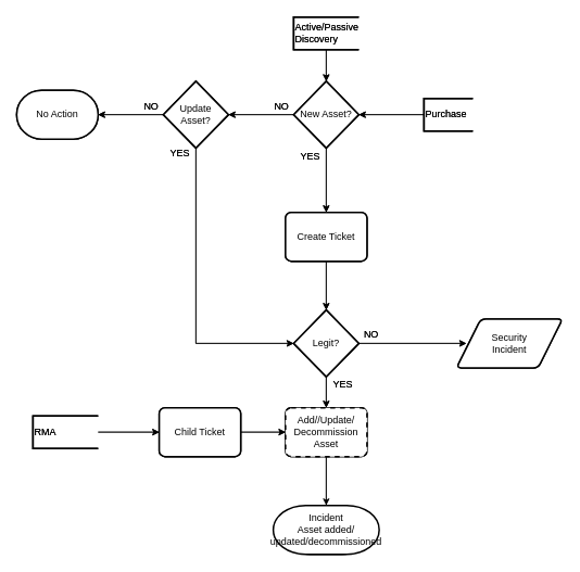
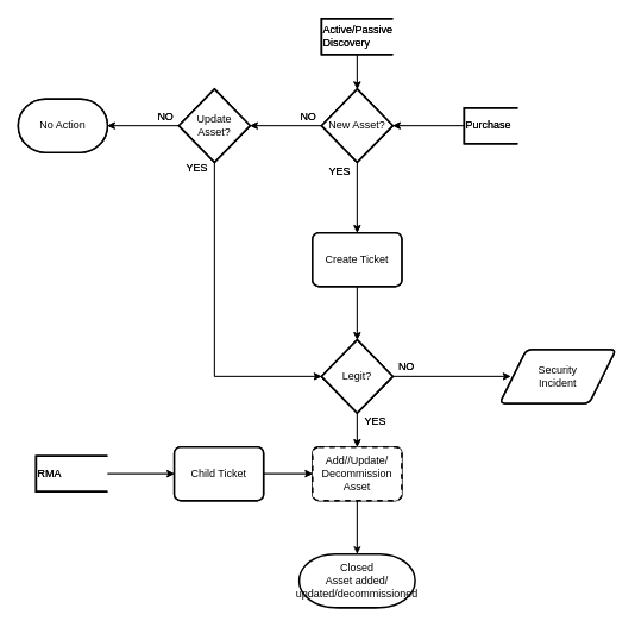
  <mxCell id="0" />
  <mxCell id="1" parent="0" />
  <mxCell id="2" style="edgeStyle=orthogonalEdgeStyle;rounded=0;orthogonalLoop=1;jettySize=auto;html=1;exitX=0.5;exitY=1;exitDx=0;exitDy=0;exitPerimeter=0;" edge="1" parent="1" target="4"><mxGeometry relative="1" as="geometry"><mxPoint x="420" y="310" as="sourcePoint" /></mxGeometry></mxCell>
  <mxCell id="3" style="edgeStyle=orthogonalEdgeStyle;rounded=0;html=1;exitX=0.5;exitY=1;entryX=0.5;entryY=0;entryPerimeter=0;jettySize=auto;orthogonalLoop=1;" edge="1" parent="1" source="4" target="22"><mxGeometry relative="1" as="geometry" /></mxCell>
  <mxCell id="4" value="Create Ticket" style="rounded=1;whiteSpace=wrap;html=1;absoluteArcSize=1;arcSize=14;strokeWidth=2;" vertex="1" parent="1"><mxGeometry x="350" y="260" width="100" height="60" as="geometry" /></mxCell>
  <mxCell id="5" value="Closed&lt;br&gt;Asset added/updated" style="strokeWidth=2;html=1;shape=mxgraph.flowchart.terminator;whiteSpace=wrap;" vertex="1" parent="1"><mxGeometry x="350" y="620" width="100" height="60" as="geometry" /></mxCell>
  <mxCell id="6" style="edgeStyle=orthogonalEdgeStyle;rounded=0;html=1;exitX=0.5;exitY=1;exitPerimeter=0;entryX=0.5;entryY=0;entryPerimeter=0;jettySize=auto;orthogonalLoop=1;" edge="1" parent="1" source="7" target="12"><mxGeometry relative="1" as="geometry" /></mxCell>
  <mxCell id="7" value="Active/Passive&lt;br&gt;Discovery" style="strokeWidth=2;html=1;shape=mxgraph.flowchart.annotation_1;align=left;pointerEvents=1;" vertex="1" parent="1"><mxGeometry x="360" y="20" width="80" height="40" as="geometry" /></mxCell>
  <mxCell id="8" style="edgeStyle=orthogonalEdgeStyle;rounded=0;html=1;exitX=0;exitY=0.5;exitPerimeter=0;entryX=1;entryY=0.5;entryPerimeter=0;jettySize=auto;orthogonalLoop=1;" edge="1" parent="1" source="9" target="12"><mxGeometry relative="1" as="geometry" /></mxCell>
  <mxCell id="9" value="Purchase" style="strokeWidth=2;html=1;shape=mxgraph.flowchart.annotation_1;align=left;pointerEvents=1;" vertex="1" parent="1"><mxGeometry x="520" y="120" width="60" height="40" as="geometry" /></mxCell>
  <mxCell id="10" value="" style="edgeStyle=orthogonalEdgeStyle;rounded=0;html=1;jettySize=auto;orthogonalLoop=1;" edge="1" parent="1" source="12" target="4"><mxGeometry relative="1" as="geometry" /></mxCell>
  <mxCell id="11" style="edgeStyle=orthogonalEdgeStyle;rounded=0;html=1;exitX=0;exitY=0.5;exitPerimeter=0;entryX=1;entryY=0.5;entryPerimeter=0;jettySize=auto;orthogonalLoop=1;" edge="1" parent="1" source="12" target="17"><mxGeometry relative="1" as="geometry" /></mxCell>
  <mxCell id="12" value="New Asset?" style="strokeWidth=2;html=1;shape=mxgraph.flowchart.decision;whiteSpace=wrap;" vertex="1" parent="1"><mxGeometry x="360" y="99" width="80" height="82" as="geometry" /></mxCell>
  <mxCell id="13" value="NO" style="text;html=1;align=center;verticalAlign=middle;resizable=0;points=[];autosize=1;" vertex="1" parent="1"><mxGeometry x="330" y="120" width="30" height="20" as="geometry" /></mxCell>
  <mxCell id="14" value="YES" style="text;html=1;align=center;verticalAlign=middle;resizable=0;points=[];autosize=1;" vertex="1" parent="1"><mxGeometry x="360" y="181" width="40" height="20" as="geometry" /></mxCell>
  <mxCell id="15" style="edgeStyle=orthogonalEdgeStyle;rounded=0;html=1;exitX=0.5;exitY=1;exitPerimeter=0;entryX=0;entryY=0.5;entryPerimeter=0;jettySize=auto;orthogonalLoop=1;" edge="1" parent="1" source="17" target="22"><mxGeometry relative="1" as="geometry" /></mxCell>
  <mxCell id="16" style="edgeStyle=orthogonalEdgeStyle;rounded=0;html=1;exitX=0;exitY=0.5;exitPerimeter=0;entryX=1;entryY=0.5;entryPerimeter=0;jettySize=auto;orthogonalLoop=1;" edge="1" parent="1" source="17" target="27"><mxGeometry relative="1" as="geometry" /></mxCell>
  <mxCell id="17" value="Update&lt;br&gt;Asset?" style="strokeWidth=2;html=1;shape=mxgraph.flowchart.decision;whiteSpace=wrap;" vertex="1" parent="1"><mxGeometry x="200" y="99" width="80" height="82" as="geometry" /></mxCell>
  <mxCell id="18" value="NO" style="text;html=1;align=center;verticalAlign=middle;resizable=0;points=[];autosize=1;" vertex="1" parent="1"><mxGeometry x="170" y="120" width="30" height="20" as="geometry" /></mxCell>
  <mxCell id="19" value="YES" style="text;html=1;align=center;verticalAlign=middle;resizable=0;points=[];autosize=1;" vertex="1" parent="1"><mxGeometry x="200" y="178" width="40" height="20" as="geometry" /></mxCell>
  <mxCell id="20" style="edgeStyle=orthogonalEdgeStyle;rounded=0;html=1;exitX=1;exitY=0.5;exitPerimeter=0;entryX=0.092;entryY=0.5;entryPerimeter=0;jettySize=auto;orthogonalLoop=1;" edge="1" parent="1" source="22" target="24"><mxGeometry relative="1" as="geometry" /></mxCell>
  <mxCell id="21" style="edgeStyle=orthogonalEdgeStyle;rounded=0;html=1;exitX=0.5;exitY=1;exitPerimeter=0;entryX=0.5;entryY=0;jettySize=auto;orthogonalLoop=1;" edge="1" parent="1" source="22" target="26"><mxGeometry relative="1" as="geometry" /></mxCell>
  <mxCell id="22" value="Legit?" style="strokeWidth=2;html=1;shape=mxgraph.flowchart.decision;whiteSpace=wrap;" vertex="1" parent="1"><mxGeometry x="360" y="380" width="80" height="82" as="geometry" /></mxCell>
  <mxCell id="23" value="YES" style="text;html=1;align=center;verticalAlign=middle;resizable=0;points=[];autosize=1;" vertex="1" parent="1"><mxGeometry x="400" y="462" width="40" height="20" as="geometry" /></mxCell>
  <mxCell id="24" value="Security&lt;br&gt;Incident" style="shape=parallelogram;html=1;strokeWidth=2;perimeter=parallelogramPerimeter;whiteSpace=wrap;rounded=1;arcSize=12;size=0.23;" vertex="1" parent="1"><mxGeometry x="560" y="391" width="130" height="60" as="geometry" /></mxCell>
  <mxCell id="25" style="edgeStyle=orthogonalEdgeStyle;rounded=0;html=1;exitX=0.5;exitY=1;entryX=0.5;entryY=0;entryPerimeter=0;jettySize=auto;orthogonalLoop=1;" edge="1" parent="1" source="26" target="5"><mxGeometry relative="1" as="geometry" /></mxCell>
  <mxCell id="26" value="Add//Update&lt;br&gt;Asset" style="rounded=1;whiteSpace=wrap;html=1;absoluteArcSize=1;arcSize=14;strokeWidth=2;" vertex="1" parent="1"><mxGeometry x="350" y="500" width="100" height="60" as="geometry" /></mxCell>
  <mxCell id="27" value="No Action" style="strokeWidth=2;html=1;shape=mxgraph.flowchart.terminator;whiteSpace=wrap;" vertex="1" parent="1"><mxGeometry x="20" y="110" width="100" height="60" as="geometry" /></mxCell>
  <mxCell id="28" value="NO" style="text;html=1;align=center;verticalAlign=middle;resizable=0;points=[];autosize=1;" vertex="1" parent="1"><mxGeometry x="440" y="400" width="30" height="20" as="geometry" /></mxCell>
  <mxCell id="29" value="" style="edgeStyle=orthogonalEdgeStyle;rounded=0;html=1;jettySize=auto;orthogonalLoop=1;entryX=0;entryY=0.5;" edge="1" parent="1" source="30" target="32"><mxGeometry relative="1" as="geometry"><mxPoint x="280" y="530" as="targetPoint" /><Array as="points" /></mxGeometry></mxCell>
  <mxCell id="30" value="RMA" style="strokeWidth=2;html=1;shape=mxgraph.flowchart.annotation_1;align=left;pointerEvents=1;" vertex="1" parent="1"><mxGeometry x="40" y="510" width="80" height="40" as="geometry" /></mxCell>
  <mxCell id="31" style="edgeStyle=orthogonalEdgeStyle;rounded=0;html=1;exitX=1;exitY=0.5;entryX=0;entryY=0.5;jettySize=auto;orthogonalLoop=1;" edge="1" parent="1" source="32" target="26"><mxGeometry relative="1" as="geometry" /></mxCell>
  <mxCell id="32" value="Child Ticket" style="rounded=1;whiteSpace=wrap;html=1;absoluteArcSize=1;arcSize=14;strokeWidth=2;" vertex="1" parent="1"><mxGeometry x="195" y="500" width="100" height="60" as="geometry" /></mxCell>
  <mxCell id="33" style="edgeStyle=orthogonalEdgeStyle;rounded=0;orthogonalLoop=1;jettySize=auto;html=1;exitX=0.5;exitY=1;exitDx=0;exitDy=0;exitPerimeter=0;" edge="1" parent="1" target="35"><mxGeometry relative="1" as="geometry"><mxPoint x="420" y="310" as="sourcePoint" /></mxGeometry></mxCell>
  <mxCell id="34" style="edgeStyle=orthogonalEdgeStyle;rounded=0;html=1;exitX=0.5;exitY=1;entryX=0.5;entryY=0;entryPerimeter=0;jettySize=auto;orthogonalLoop=1;" edge="1" parent="1" source="35" target="53"><mxGeometry relative="1" as="geometry" /></mxCell>
  <mxCell id="35" value="Create Ticket" style="rounded=1;whiteSpace=wrap;html=1;absoluteArcSize=1;arcSize=14;strokeWidth=2;" vertex="1" parent="1"><mxGeometry x="350" y="260" width="100" height="60" as="geometry" /></mxCell>
- <mxCell id="36" value="Incident&lt;br&gt;Asset added/ updated/decommissioned" style="strokeWidth=2;html=1;shape=mxgraph.flowchart.terminator;whiteSpace=wrap;" vertex="1" parent="1"><mxGeometry x="335" y="620" width="130" height="60" as="geometry" /></mxCell>
+ <mxCell id="36" value="Closed&lt;br&gt;Asset added/ updated/decommissioned" style="strokeWidth=2;html=1;shape=mxgraph.flowchart.terminator;whiteSpace=wrap;" vertex="1" parent="1"><mxGeometry x="335" y="620" width="130" height="60" as="geometry" /></mxCell>
  <mxCell id="37" style="edgeStyle=orthogonalEdgeStyle;rounded=0;html=1;exitX=0.5;exitY=1;exitPerimeter=0;entryX=0.5;entryY=0;entryPerimeter=0;jettySize=auto;orthogonalLoop=1;" edge="1" parent="1" source="38" target="43"><mxGeometry relative="1" as="geometry" /></mxCell>
  <mxCell id="38" value="Active/Passive&lt;br&gt;Discovery" style="strokeWidth=2;html=1;shape=mxgraph.flowchart.annotation_1;align=left;pointerEvents=1;" vertex="1" parent="1"><mxGeometry x="360" y="20" width="80" height="40" as="geometry" /></mxCell>
  <mxCell id="39" style="edgeStyle=orthogonalEdgeStyle;rounded=0;html=1;exitX=0;exitY=0.5;exitPerimeter=0;entryX=1;entryY=0.5;entryPerimeter=0;jettySize=auto;orthogonalLoop=1;" edge="1" parent="1" source="40" target="43"><mxGeometry relative="1" as="geometry" /></mxCell>
  <mxCell id="40" value="Purchase" style="strokeWidth=2;html=1;shape=mxgraph.flowchart.annotation_1;align=left;pointerEvents=1;" vertex="1" parent="1"><mxGeometry x="520" y="120" width="60" height="40" as="geometry" /></mxCell>
  <mxCell id="41" value="" style="edgeStyle=orthogonalEdgeStyle;rounded=0;html=1;jettySize=auto;orthogonalLoop=1;" edge="1" parent="1" source="43" target="35"><mxGeometry relative="1" as="geometry" /></mxCell>
  <mxCell id="42" style="edgeStyle=orthogonalEdgeStyle;rounded=0;html=1;exitX=0;exitY=0.5;exitPerimeter=0;entryX=1;entryY=0.5;entryPerimeter=0;jettySize=auto;orthogonalLoop=1;" edge="1" parent="1" source="43" target="48"><mxGeometry relative="1" as="geometry" /></mxCell>
  <mxCell id="43" value="New Asset?" style="strokeWidth=2;html=1;shape=mxgraph.flowchart.decision;whiteSpace=wrap;" vertex="1" parent="1"><mxGeometry x="360" y="99" width="80" height="82" as="geometry" /></mxCell>
  <mxCell id="44" value="NO" style="text;html=1;align=center;verticalAlign=middle;resizable=0;points=[];autosize=1;" vertex="1" parent="1"><mxGeometry x="330" y="120" width="30" height="20" as="geometry" /></mxCell>
  <mxCell id="45" value="YES" style="text;html=1;align=center;verticalAlign=middle;resizable=0;points=[];autosize=1;" vertex="1" parent="1"><mxGeometry x="360" y="181" width="40" height="20" as="geometry" /></mxCell>
  <mxCell id="46" style="edgeStyle=orthogonalEdgeStyle;rounded=0;html=1;exitX=0.5;exitY=1;exitPerimeter=0;entryX=0;entryY=0.5;entryPerimeter=0;jettySize=auto;orthogonalLoop=1;" edge="1" parent="1" source="48" target="53"><mxGeometry relative="1" as="geometry" /></mxCell>
  <mxCell id="47" style="edgeStyle=orthogonalEdgeStyle;rounded=0;html=1;exitX=0;exitY=0.5;exitPerimeter=0;entryX=1;entryY=0.5;entryPerimeter=0;jettySize=auto;orthogonalLoop=1;" edge="1" parent="1" source="48" target="58"><mxGeometry relative="1" as="geometry" /></mxCell>
  <mxCell id="48" value="Update&lt;br&gt;Asset?" style="strokeWidth=2;html=1;shape=mxgraph.flowchart.decision;whiteSpace=wrap;" vertex="1" parent="1"><mxGeometry x="200" y="99" width="80" height="82" as="geometry" /></mxCell>
  <mxCell id="49" value="NO" style="text;html=1;align=center;verticalAlign=middle;resizable=0;points=[];autosize=1;" vertex="1" parent="1"><mxGeometry x="170" y="120" width="30" height="20" as="geometry" /></mxCell>
  <mxCell id="50" value="YES" style="text;html=1;align=center;verticalAlign=middle;resizable=0;points=[];autosize=1;" vertex="1" parent="1"><mxGeometry x="200" y="178" width="40" height="20" as="geometry" /></mxCell>
  <mxCell id="51" style="edgeStyle=orthogonalEdgeStyle;rounded=0;html=1;exitX=1;exitY=0.5;exitPerimeter=0;entryX=0.092;entryY=0.5;entryPerimeter=0;jettySize=auto;orthogonalLoop=1;" edge="1" parent="1" source="53" target="55"><mxGeometry relative="1" as="geometry" /></mxCell>
  <mxCell id="52" style="edgeStyle=orthogonalEdgeStyle;rounded=0;html=1;exitX=0.5;exitY=1;exitPerimeter=0;entryX=0.5;entryY=0;jettySize=auto;orthogonalLoop=1;" edge="1" parent="1" source="53" target="57"><mxGeometry relative="1" as="geometry" /></mxCell>
  <mxCell id="53" value="Legit?" style="strokeWidth=2;html=1;shape=mxgraph.flowchart.decision;whiteSpace=wrap;" vertex="1" parent="1"><mxGeometry x="360" y="380" width="80" height="82" as="geometry" /></mxCell>
  <mxCell id="54" value="YES" style="text;html=1;align=center;verticalAlign=middle;resizable=0;points=[];autosize=1;" vertex="1" parent="1"><mxGeometry x="400" y="462" width="40" height="20" as="geometry" /></mxCell>
  <mxCell id="55" value="Security&lt;br&gt;Incident" style="shape=parallelogram;html=1;strokeWidth=2;perimeter=parallelogramPerimeter;whiteSpace=wrap;rounded=1;arcSize=12;size=0.23;" vertex="1" parent="1"><mxGeometry x="560" y="391" width="130" height="60" as="geometry" /></mxCell>
  <mxCell id="56" style="edgeStyle=orthogonalEdgeStyle;rounded=0;html=1;exitX=0.5;exitY=1;entryX=0.5;entryY=0;entryPerimeter=0;jettySize=auto;orthogonalLoop=1;endArrow=none;" edge="1" parent="1" source="57" target="36"><mxGeometry relative="1" as="geometry" /></mxCell>
  <mxCell id="57" value="Add//Update/&lt;br&gt;Decommission&lt;br&gt;Asset" style="rounded=1;whiteSpace=wrap;html=1;absoluteArcSize=1;arcSize=14;strokeWidth=2;dashed=1;" vertex="1" parent="1"><mxGeometry x="350" y="500" width="100" height="60" as="geometry" /></mxCell>
  <mxCell id="58" value="No Action" style="strokeWidth=2;html=1;shape=mxgraph.flowchart.terminator;whiteSpace=wrap;" vertex="1" parent="1"><mxGeometry x="20" y="110" width="100" height="60" as="geometry" /></mxCell>
  <mxCell id="59" value="NO" style="text;html=1;align=center;verticalAlign=middle;resizable=0;points=[];autosize=1;" vertex="1" parent="1"><mxGeometry x="440" y="400" width="30" height="20" as="geometry" /></mxCell>
  <mxCell id="60" value="" style="edgeStyle=orthogonalEdgeStyle;rounded=0;html=1;jettySize=auto;orthogonalLoop=1;entryX=0;entryY=0.5;" edge="1" parent="1" source="61" target="63"><mxGeometry relative="1" as="geometry"><mxPoint x="280" y="530" as="targetPoint" /><Array as="points" /></mxGeometry></mxCell>
  <mxCell id="61" value="RMA" style="strokeWidth=2;html=1;shape=mxgraph.flowchart.annotation_1;align=left;pointerEvents=1;" vertex="1" parent="1"><mxGeometry x="40" y="510" width="80" height="40" as="geometry" /></mxCell>
  <mxCell id="62" style="edgeStyle=orthogonalEdgeStyle;rounded=0;html=1;exitX=1;exitY=0.5;entryX=0;entryY=0.5;jettySize=auto;orthogonalLoop=1;" edge="1" parent="1" source="63" target="57"><mxGeometry relative="1" as="geometry" /></mxCell>
  <mxCell id="63" value="Child Ticket" style="rounded=1;whiteSpace=wrap;html=1;absoluteArcSize=1;arcSize=14;strokeWidth=2;" vertex="1" parent="1"><mxGeometry x="195" y="500" width="100" height="60" as="geometry" /></mxCell>
